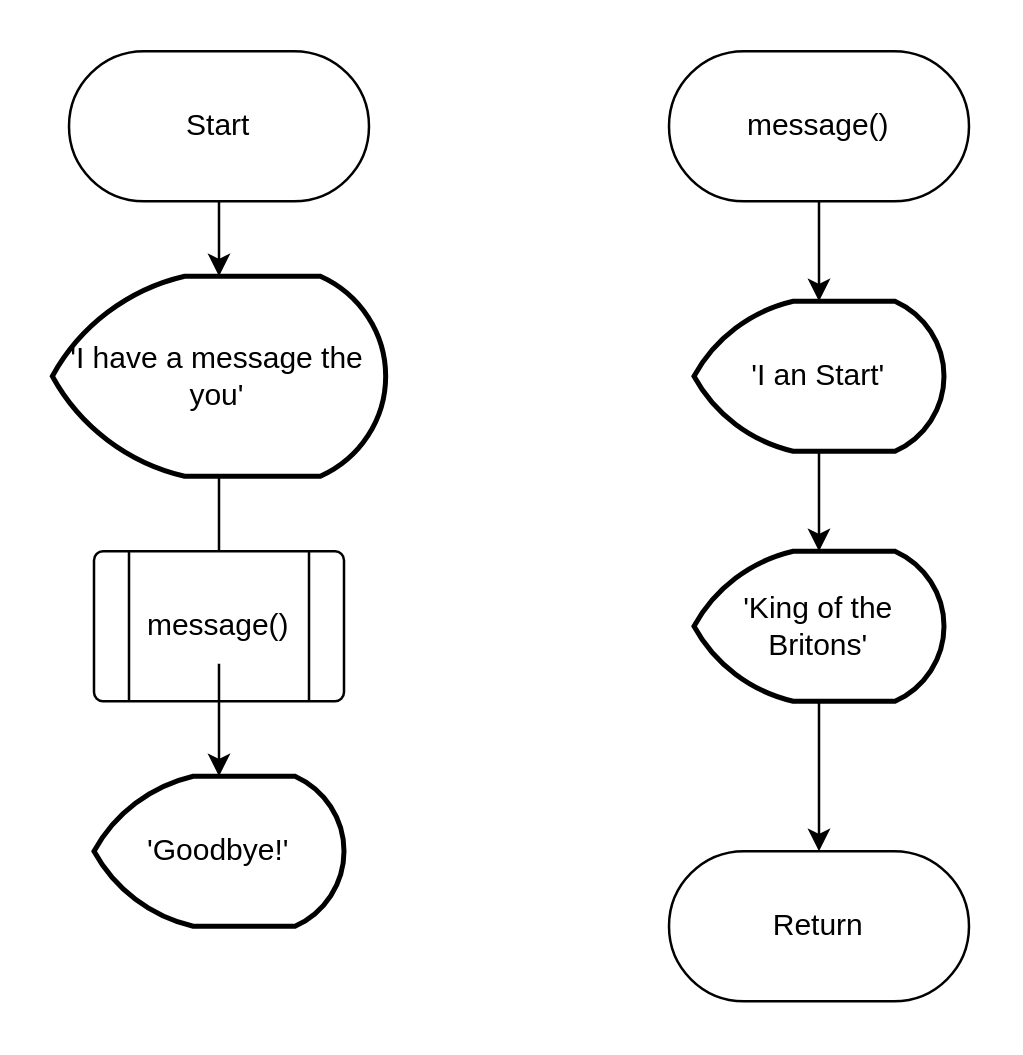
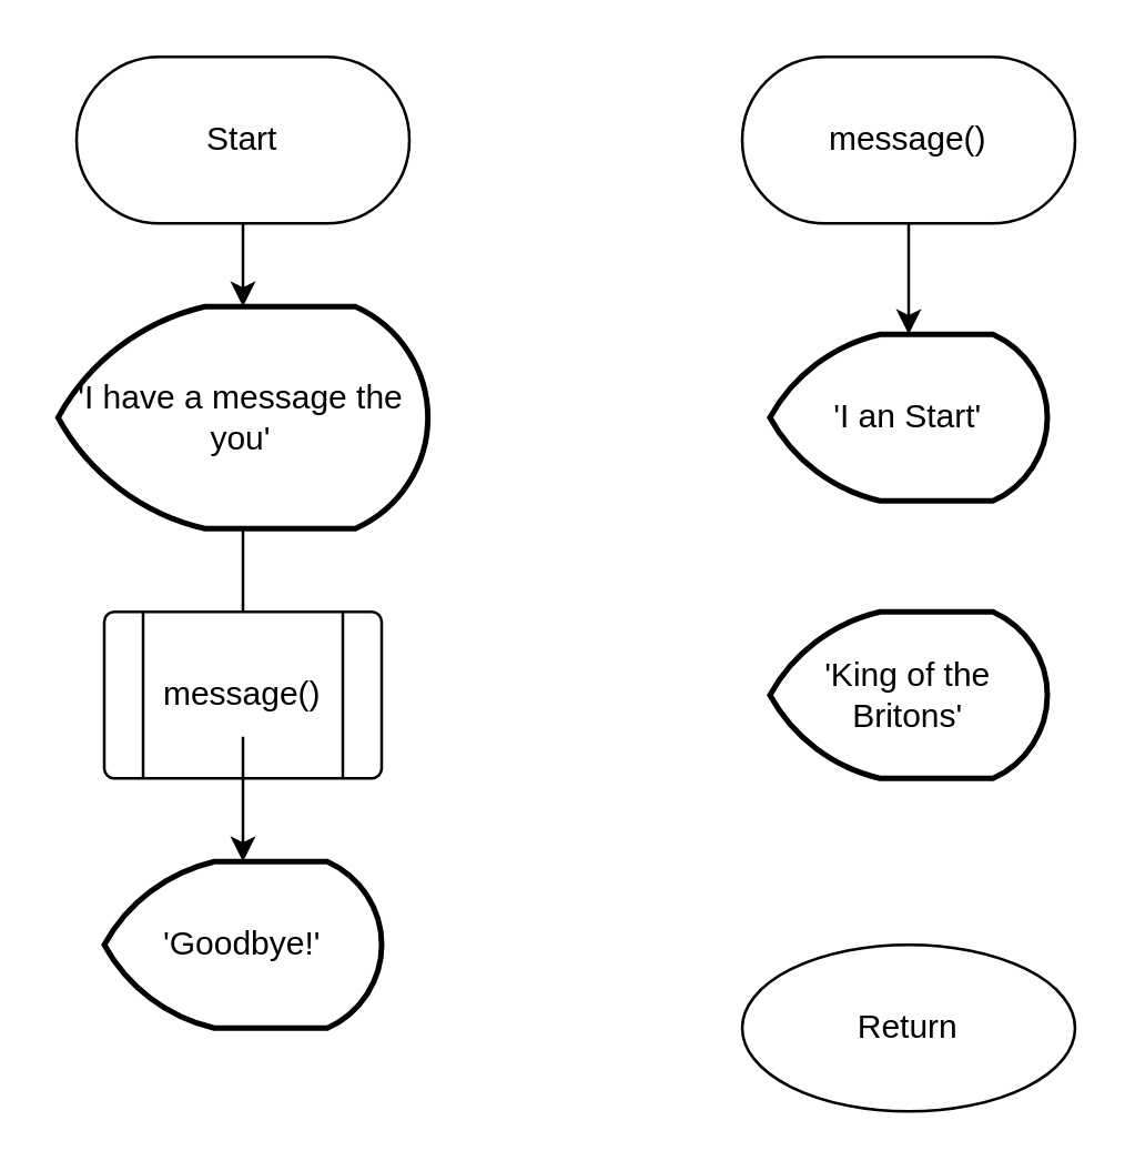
  <mxCell id="0" />
  <mxCell id="1" parent="0" />
  <mxCell id="2" value="" style="edgeStyle=none;html=1;" edge="1" parent="1" source="3" target="8"><mxGeometry relative="1" as="geometry" /></mxCell>
  <mxCell id="3" value="Start" style="rounded=1;whiteSpace=wrap;html=1;arcSize=50;" vertex="1" parent="1"><mxGeometry x="27" y="20" width="120" height="60" as="geometry" /></mxCell>
  <mxCell id="4" value="" style="edgeStyle=none;html=1;" edge="1" parent="1" source="5" target="11"><mxGeometry relative="1" as="geometry" /></mxCell>
  <mxCell id="5" value="message()" style="rounded=1;whiteSpace=wrap;html=1;arcSize=50;" vertex="1" parent="1"><mxGeometry x="267" y="20" width="120" height="60" as="geometry" /></mxCell>
- <mxCell id="6" value="Return" style="rounded=1;whiteSpace=wrap;html=1;arcSize=50;" vertex="1" parent="1"><mxGeometry x="267" y="340" width="120" height="60" as="geometry" /></mxCell>
+ <mxCell id="6" value="Return" style="ellipse;whiteSpace=wrap;html=1;arcSize=50;" vertex="1" parent="1"><mxGeometry x="267" y="340" width="120" height="60" as="geometry" /></mxCell>
  <mxCell id="7" value="" style="edgeStyle=none;html=1;" edge="1" parent="1" source="8" target="16"><mxGeometry relative="1" as="geometry" /></mxCell>
  <mxCell id="8" value="'I have a message the you'" style="strokeWidth=2;html=1;shape=mxgraph.flowchart.display;whiteSpace=wrap;" vertex="1" parent="1"><mxGeometry x="20.34" y="110" width="133.33" height="80" as="geometry" /></mxCell>
  <mxCell id="9" value="'Goodbye!'" style="strokeWidth=2;html=1;shape=mxgraph.flowchart.display;whiteSpace=wrap;" vertex="1" parent="1"><mxGeometry x="37" y="310" width="100" height="60" as="geometry" /></mxCell>
- <mxCell id="10" value="" style="edgeStyle=none;html=1;" edge="1" parent="1" source="11" target="13"><mxGeometry relative="1" as="geometry" /></mxCell>
  <mxCell id="11" value="'I an Start'" style="strokeWidth=2;html=1;shape=mxgraph.flowchart.display;whiteSpace=wrap;" vertex="1" parent="1"><mxGeometry x="277" y="120" width="100" height="60" as="geometry" /></mxCell>
- <mxCell id="12" value="" style="edgeStyle=none;html=1;" edge="1" parent="1" source="13" target="6"><mxGeometry relative="1" as="geometry" /></mxCell>
  <mxCell id="13" value="'King of the Britons'" style="strokeWidth=2;html=1;shape=mxgraph.flowchart.display;whiteSpace=wrap;" vertex="1" parent="1"><mxGeometry x="277" y="220" width="100" height="60" as="geometry" /></mxCell>
  <mxCell id="14" value="" style="group" vertex="1" connectable="0" parent="1"><mxGeometry x="37" y="220" width="100" height="60" as="geometry" /></mxCell>
  <mxCell id="15" value="" style="verticalLabelPosition=bottom;verticalAlign=top;html=1;shape=process;whiteSpace=wrap;rounded=1;size=0.14;arcSize=6;" vertex="1" parent="14"><mxGeometry width="100" height="60" as="geometry" /></mxCell>
  <mxCell id="16" value="message()" style="text;strokeColor=none;align=center;fillColor=none;html=1;verticalAlign=middle;whiteSpace=wrap;rounded=0;" vertex="1" parent="14"><mxGeometry x="20" y="15" width="60" height="30" as="geometry" /></mxCell>
  <mxCell id="17" value="" style="edgeStyle=none;html=1;" edge="1" parent="1" source="16" target="9"><mxGeometry relative="1" as="geometry" /></mxCell>
